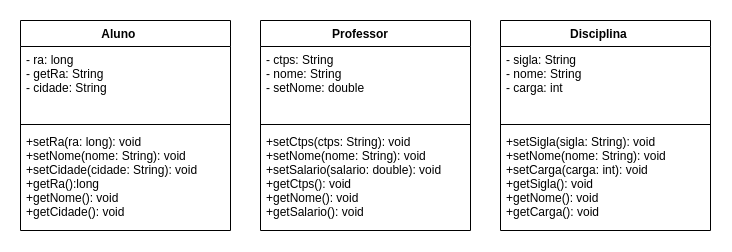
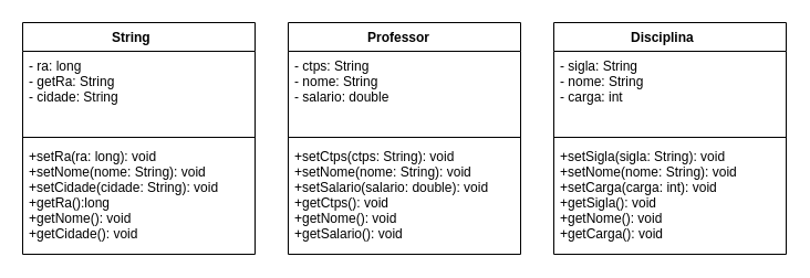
  <mxCell id="0" />
  <mxCell id="1" parent="0" />
- <mxCell id="2" value="Aluno    " style="swimlane;fontStyle=1;align=center;verticalAlign=top;childLayout=stackLayout;horizontal=1;startSize=26;horizontalStack=0;resizeParent=1;resizeParentMax=0;resizeLast=0;collapsible=1;marginBottom=0;" vertex="1" parent="1"><mxGeometry x="20" y="20" width="210" height="210" as="geometry" /></mxCell>
+ <mxCell id="2" value="String    " style="swimlane;fontStyle=1;align=center;verticalAlign=top;childLayout=stackLayout;horizontal=1;startSize=26;horizontalStack=0;resizeParent=1;resizeParentMax=0;resizeLast=0;collapsible=1;marginBottom=0;" vertex="1" parent="1"><mxGeometry x="20" y="20" width="210" height="210" as="geometry" /></mxCell>
  <mxCell id="3" value="- ra: long&#10;- getRa: String&#10;- cidade: String" style="text;strokeColor=none;fillColor=none;align=left;verticalAlign=top;spacingLeft=4;spacingRight=4;overflow=hidden;rotatable=0;points=[[0,0.5],[1,0.5]];portConstraint=eastwest;" vertex="1" parent="2"><mxGeometry y="26" width="210" height="74" as="geometry" /></mxCell>
  <mxCell id="4" value="" style="line;strokeWidth=1;fillColor=none;align=left;verticalAlign=middle;spacingTop=-1;spacingLeft=3;spacingRight=3;rotatable=0;labelPosition=right;points=[];portConstraint=eastwest;strokeColor=inherit;" vertex="1" parent="2"><mxGeometry y="100" width="210" height="8" as="geometry" /></mxCell>
  <mxCell id="5" value="+setRa(ra: long): void&#10;+setNome(nome: String): void&#10;+setCidade(cidade: String): void&#10;+getRa():long&#10;+getNome(): void&#10;+getCidade(): void" style="text;strokeColor=none;fillColor=none;align=left;verticalAlign=top;spacingLeft=4;spacingRight=4;overflow=hidden;rotatable=0;points=[[0,0.5],[1,0.5]];portConstraint=eastwest;" vertex="1" parent="2"><mxGeometry y="108" width="210" height="102" as="geometry" /></mxCell>
  <mxCell id="6" value="Professor   " style="swimlane;fontStyle=1;align=center;verticalAlign=top;childLayout=stackLayout;horizontal=1;startSize=26;horizontalStack=0;resizeParent=1;resizeParentMax=0;resizeLast=0;collapsible=1;marginBottom=0;" vertex="1" parent="1"><mxGeometry x="260" y="20" width="210" height="210" as="geometry" /></mxCell>
- <mxCell id="7" value="- ctps: String&#10;- nome: String&#10;- setNome: double" style="text;strokeColor=none;fillColor=none;align=left;verticalAlign=top;spacingLeft=4;spacingRight=4;overflow=hidden;rotatable=0;points=[[0,0.5],[1,0.5]];portConstraint=eastwest;" vertex="1" parent="6"><mxGeometry y="26" width="210" height="74" as="geometry" /></mxCell>
+ <mxCell id="7" value="- ctps: String&#10;- nome: String&#10;- salario: double" style="text;strokeColor=none;fillColor=none;align=left;verticalAlign=top;spacingLeft=4;spacingRight=4;overflow=hidden;rotatable=0;points=[[0,0.5],[1,0.5]];portConstraint=eastwest;" vertex="1" parent="6"><mxGeometry y="26" width="210" height="74" as="geometry" /></mxCell>
  <mxCell id="8" value="" style="line;strokeWidth=1;fillColor=none;align=left;verticalAlign=middle;spacingTop=-1;spacingLeft=3;spacingRight=3;rotatable=0;labelPosition=right;points=[];portConstraint=eastwest;strokeColor=inherit;" vertex="1" parent="6"><mxGeometry y="100" width="210" height="8" as="geometry" /></mxCell>
  <mxCell id="9" value="+setCtps(ctps: String): void&#10;+setNome(nome: String): void&#10;+setSalario(salario: double): void&#10;+getCtps(): void&#10;+getNome(): void&#10;+getSalario(): void&#10;" style="text;strokeColor=none;fillColor=none;align=left;verticalAlign=top;spacingLeft=4;spacingRight=4;overflow=hidden;rotatable=0;points=[[0,0.5],[1,0.5]];portConstraint=eastwest;" vertex="1" parent="6"><mxGeometry y="108" width="210" height="102" as="geometry" /></mxCell>
  <mxCell id="10" value="Disciplina    " style="swimlane;fontStyle=1;align=center;verticalAlign=top;childLayout=stackLayout;horizontal=1;startSize=26;horizontalStack=0;resizeParent=1;resizeParentMax=0;resizeLast=0;collapsible=1;marginBottom=0;" vertex="1" parent="1"><mxGeometry x="500" y="20" width="210" height="210" as="geometry" /></mxCell>
  <mxCell id="11" value="- sigla: String&#10;- nome: String&#10;- carga: int" style="text;strokeColor=none;fillColor=none;align=left;verticalAlign=top;spacingLeft=4;spacingRight=4;overflow=hidden;rotatable=0;points=[[0,0.5],[1,0.5]];portConstraint=eastwest;" vertex="1" parent="10"><mxGeometry y="26" width="210" height="74" as="geometry" /></mxCell>
  <mxCell id="12" value="" style="line;strokeWidth=1;fillColor=none;align=left;verticalAlign=middle;spacingTop=-1;spacingLeft=3;spacingRight=3;rotatable=0;labelPosition=right;points=[];portConstraint=eastwest;strokeColor=inherit;" vertex="1" parent="10"><mxGeometry y="100" width="210" height="8" as="geometry" /></mxCell>
  <mxCell id="13" value="+setSigla(sigla: String): void&#10;+setNome(nome: String): void&#10;+setCarga(carga: int): void&#10;+getSigla(): void&#10;+getNome(): void&#10;+getCarga(): void" style="text;strokeColor=none;fillColor=none;align=left;verticalAlign=top;spacingLeft=4;spacingRight=4;overflow=hidden;rotatable=0;points=[[0,0.5],[1,0.5]];portConstraint=eastwest;" vertex="1" parent="10"><mxGeometry y="108" width="210" height="102" as="geometry" /></mxCell>
